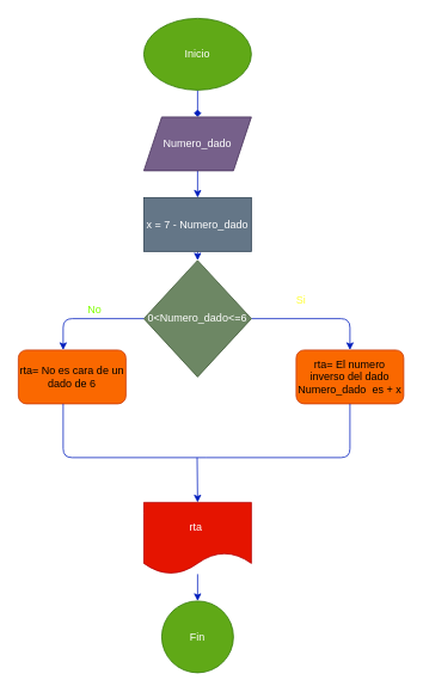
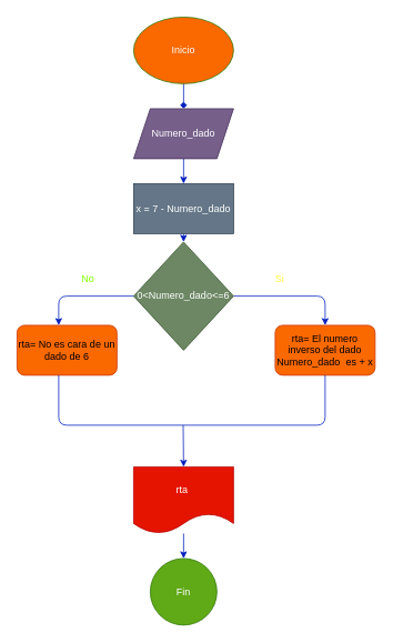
  <mxCell id="0" />
  <mxCell id="1" parent="0" />
  <mxCell id="2" style="edgeStyle=none;html=1;fillColor=#0050ef;strokeColor=#001DBC;endArrow=diamond;" edge="1" parent="1" source="3" target="5"><mxGeometry relative="1" as="geometry" /></mxCell>
- <mxCell id="3" value="Inicio" style="ellipse;whiteSpace=wrap;html=1;fillColor=#60a917;fontColor=#ffffff;strokeColor=#2D7600;" vertex="1" parent="1"><mxGeometry x="160" y="20" width="120" height="80" as="geometry" /></mxCell>
+ <mxCell id="3" value="Inicio" style="ellipse;whiteSpace=wrap;html=1;fillColor=#fa6800;fontColor=#ffffff;strokeColor=#2D7600;" vertex="1" parent="1"><mxGeometry x="160" y="20" width="120" height="80" as="geometry" /></mxCell>
  <mxCell id="4" value="" style="edgeStyle=none;html=1;fillColor=#0050ef;strokeColor=#001DBC;" edge="1" parent="1" source="5" target="7"><mxGeometry relative="1" as="geometry" /></mxCell>
  <mxCell id="5" value="Numero_dado" style="shape=parallelogram;perimeter=parallelogramPerimeter;whiteSpace=wrap;html=1;fixedSize=1;fillColor=#76608a;fontColor=#ffffff;strokeColor=#432D57;" vertex="1" parent="1"><mxGeometry x="160" y="130" width="120" height="60" as="geometry" /></mxCell>
  <mxCell id="6" value="" style="edgeStyle=none;html=1;fillColor=#0050ef;strokeColor=#001DBC;" edge="1" parent="1" source="7" target="9"><mxGeometry relative="1" as="geometry" /></mxCell>
  <mxCell id="7" value="x = 7 - Numero_dado" style="whiteSpace=wrap;html=1;fillColor=#647687;fontColor=#ffffff;strokeColor=#314354;" vertex="1" parent="1"><mxGeometry x="160" y="220" width="120" height="60" as="geometry" /></mxCell>
  <mxCell id="8" style="edgeStyle=none;html=1;fillColor=#0050ef;strokeColor=#001DBC;" edge="1" parent="1" source="9"><mxGeometry relative="1" as="geometry"><mxPoint x="390" y="390" as="targetPoint" /><Array as="points"><mxPoint x="390" y="355" /></Array></mxGeometry></mxCell>
  <mxCell id="9" value="0&amp;lt;Numero_dado&amp;lt;=6" style="rhombus;whiteSpace=wrap;html=1;fillColor=#6d8764;fontColor=#ffffff;strokeColor=#3A5431;" vertex="1" parent="1"><mxGeometry x="160" y="290" width="120" height="130" as="geometry" /></mxCell>
  <mxCell id="10" value="&lt;font color=&quot;#ffff33&quot;&gt;Si&lt;/font&gt;" style="text;html=1;align=center;verticalAlign=middle;resizable=0;points=[];autosize=1;strokeColor=none;fillColor=none;" vertex="1" parent="1"><mxGeometry x="320" y="320" width="30" height="30" as="geometry" /></mxCell>
- <mxCell id="11" value="&lt;font color=&quot;#80ff00&quot;&gt;No&lt;/font&gt;" style="text;html=1;align=center;verticalAlign=middle;resizable=0;points=[];autosize=1;strokeColor=none;fillColor=none;" vertex="1" parent="1"><mxGeometry x="85" y="330" width="40" height="30" as="geometry" /></mxCell>
+ <mxCell id="11" value="&lt;font color=&quot;#80ff00&quot;&gt;No&lt;/font&gt;" style="text;html=1;align=center;verticalAlign=middle;resizable=0;points=[];autosize=1;strokeColor=none;fillColor=none;" vertex="1" parent="1"><mxGeometry x="85" y="320" width="40" height="30" as="geometry" /></mxCell>
  <mxCell id="12" value="" style="endArrow=classic;html=1;exitX=0;exitY=0.5;exitDx=0;exitDy=0;fillColor=#0050ef;strokeColor=#001DBC;" edge="1" parent="1" source="9"><mxGeometry width="50" height="50" relative="1" as="geometry"><mxPoint x="160" y="350" as="sourcePoint" /><mxPoint x="70" y="390" as="targetPoint" /><Array as="points"><mxPoint x="70" y="355" /></Array></mxGeometry></mxCell>
  <mxCell id="13" value="rta= No es cara de un dado de 6" style="rounded=1;whiteSpace=wrap;html=1;fillColor=#fa6800;fontColor=#000000;strokeColor=#C73500;" vertex="1" parent="1"><mxGeometry x="20" y="390" width="120" height="60" as="geometry" /></mxCell>
  <mxCell id="14" value="rta= El numero inverso del dado Numero_dado&amp;nbsp; es + x" style="rounded=1;whiteSpace=wrap;html=1;fillColor=#fa6800;fontColor=#000000;strokeColor=#C73500;" vertex="1" parent="1"><mxGeometry x="330" y="390" width="120" height="60" as="geometry" /></mxCell>
  <mxCell id="15" value="" style="endArrow=none;html=1;entryX=0.5;entryY=1;entryDx=0;entryDy=0;fillColor=#0050ef;strokeColor=#001DBC;" edge="1" parent="1"><mxGeometry width="50" height="50" relative="1" as="geometry"><mxPoint x="230" y="510" as="sourcePoint" /><mxPoint x="390" y="450" as="targetPoint" /><Array as="points"><mxPoint x="390" y="510" /></Array></mxGeometry></mxCell>
  <mxCell id="16" value="" style="endArrow=none;html=1;fillColor=#0050ef;strokeColor=#001DBC;" edge="1" parent="1"><mxGeometry width="50" height="50" relative="1" as="geometry"><mxPoint x="230" y="510" as="sourcePoint" /><mxPoint x="70" y="450" as="targetPoint" /><Array as="points"><mxPoint x="70" y="510" /></Array></mxGeometry></mxCell>
  <mxCell id="17" value="" style="endArrow=none;html=1;fillColor=#0050ef;strokeColor=#001DBC;endFill=0;exitX=0.5;exitY=0;exitDx=0;exitDy=0;startArrow=classic;startFill=1;" edge="1" parent="1" source="19"><mxGeometry width="50" height="50" relative="1" as="geometry"><mxPoint x="219.5" y="570" as="sourcePoint" /><mxPoint x="219.5" y="510" as="targetPoint" /></mxGeometry></mxCell>
  <mxCell id="18" value="" style="edgeStyle=none;html=1;fillColor=#0050ef;strokeColor=#001DBC;" edge="1" parent="1" source="19" target="20"><mxGeometry relative="1" as="geometry" /></mxCell>
  <mxCell id="19" value="rta&amp;nbsp;" style="shape=document;whiteSpace=wrap;html=1;boundedLbl=1;fillColor=#e51400;fontColor=#ffffff;strokeColor=#B20000;" vertex="1" parent="1"><mxGeometry x="160" y="560" width="120" height="80" as="geometry" /></mxCell>
  <mxCell id="20" value="Fin" style="ellipse;whiteSpace=wrap;html=1;fillColor=#60a917;fontColor=#ffffff;strokeColor=#2D7600;" vertex="1" parent="1"><mxGeometry x="180" y="670" width="80" height="80" as="geometry" /></mxCell>
